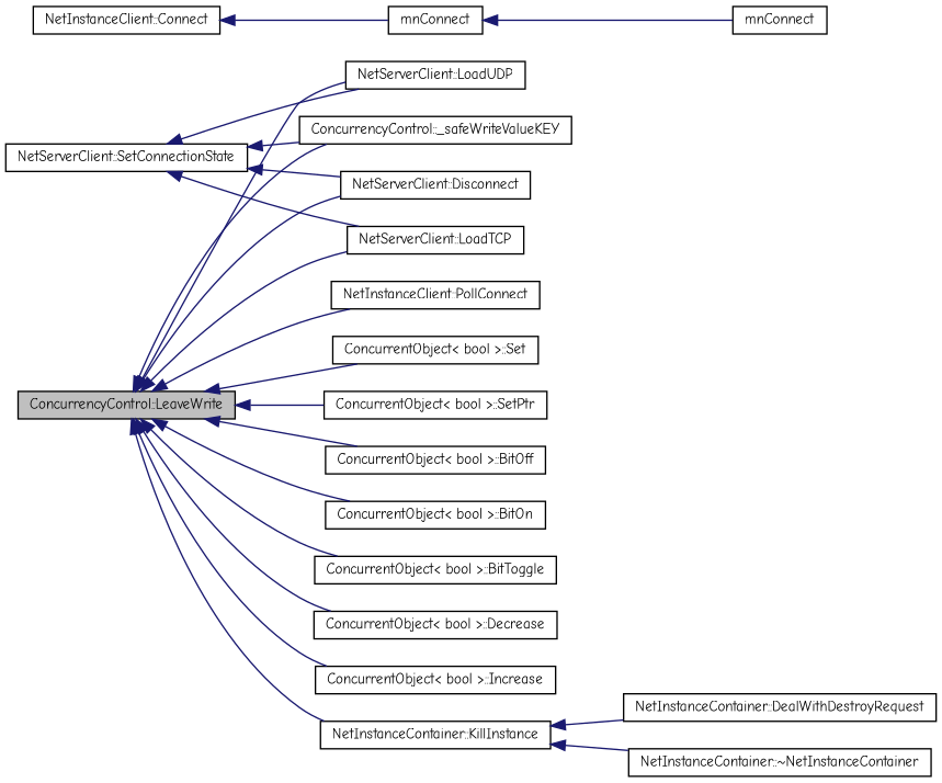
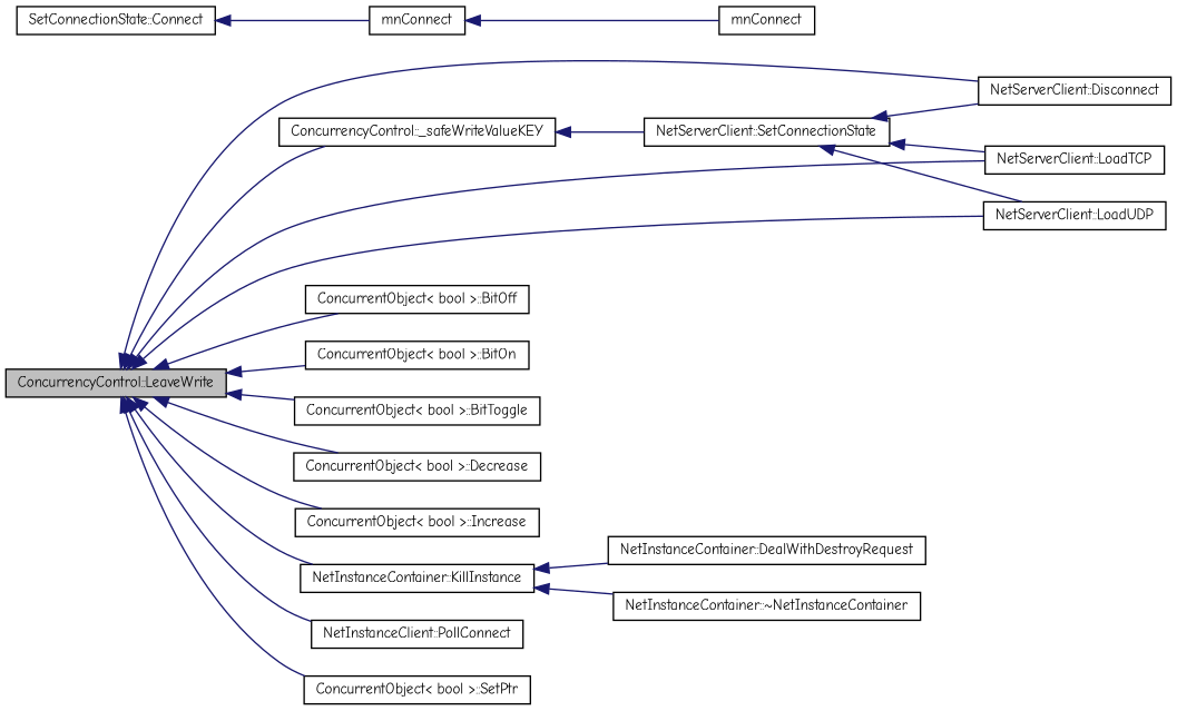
  digraph {
    fontname="Comic Neue"
    rankdir=LR
    node [color=black fillcolor=white fontname="Comic Neue" fontsize=10 shape=record style=filled]
    edge [color=midnightblue dir=back fontname="Comic Neue" fontsize=10 labelfontname=FreeSans labelfontsize=10 style=solid]
    n1 [fillcolor=grey75 fontcolor=black height=0.2 label="ConcurrencyControl::LeaveWrite" width=0.4]
    n2 [height=0.2 label="ConcurrencyControl::_safeWriteValueKEY" width=0.4]
    n3 [height=0.2 label="NetServerClient::Disconnect" width=0.4]
    n4 [height=0.2 label="NetServerClient::LoadTCP" width=0.4]
    n5 [height=0.2 label="NetServerClient::LoadUDP" width=0.4]
    n6 [height=0.2 label="ConcurrentObject\< bool \>::BitOff" width=0.4]
    n7 [height=0.2 label="ConcurrentObject\< bool \>::BitOn" width=0.4]
    n8 [height=0.2 label="ConcurrentObject\< bool \>::BitToggle" width=0.4]
    n9 [height=0.2 label="ConcurrentObject\< bool \>::Decrease" width=0.4]
    n10 [height=0.2 label="ConcurrentObject\< bool \>::Increase" width=0.4]
    n11 [height=0.2 label="NetInstanceContainer::KillInstance" width=0.4]
    n12 [height=0.2 label="NetInstanceClient::PollConnect" width=0.4]
-   n13 [height=0.2 label="ConcurrentObject\< bool \>::Set" width=0.4]
    n14 [height=0.2 label="ConcurrentObject\< bool \>::SetPtr" width=0.4]
    n15 [height=0.2 label="NetServerClient::SetConnectionState" width=0.4]
    n16 [height=0.2 label="NetInstanceContainer::DealWithDestroyRequest" width=0.4]
    n17 [height=0.2 label="NetInstanceContainer::~NetInstanceContainer" width=0.4]
-   n18 [height=0.2 label="NetInstanceClient::Connect" width=0.4]
+   n18 [height=0.2 label="SetConnectionState::Connect" width=0.4]
    n19 [height=0.2 label=mnConnect width=0.4]
    n20 [height=0.2 label=mnConnect width=0.4]
    n1 -> n2
    n1 -> n3
    n1 -> n4
    n1 -> n5
    n1 -> n6
    n1 -> n7
    n1 -> n8
    n1 -> n9
    n1 -> n10
    n1 -> n11
    n1 -> n12
-   n1 -> n13
    n1 -> n14
-   n15 -> n2
+   n2 -> n15
    n11 -> n16
    n11 -> n17
    n15 -> n3
    n15 -> n4
    n15 -> n5
    n18 -> n19
    n19 -> n20
  }
